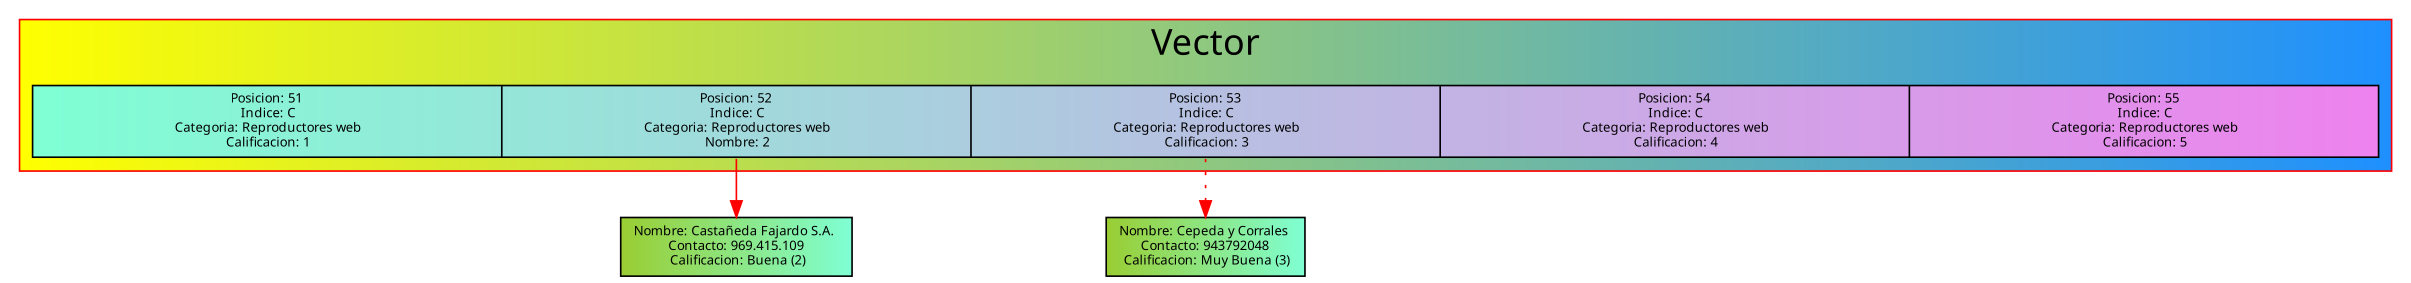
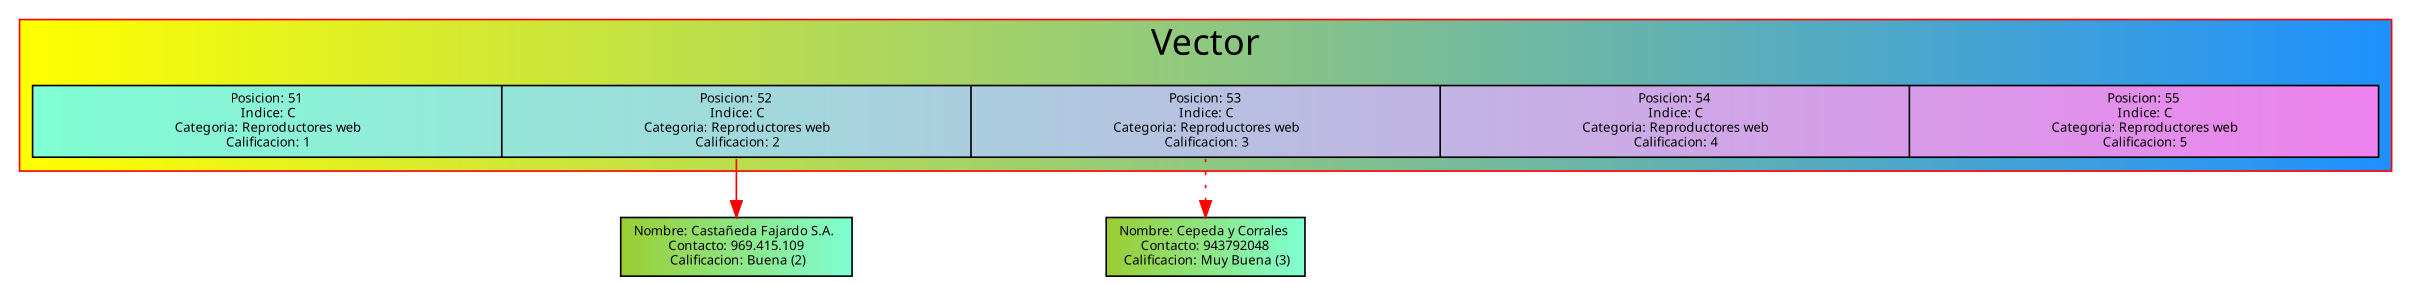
  digraph {
    color=red
    fontname=Verdana
    fontsize=22
    node [fillcolor="yellowgreen:aquamarine" fontname=Verdana fontsize=8 shape=record style=filled]
    edge [color=red]
-   n1 [fillcolor="aquamarine:violet" label="<50>Posicion: 51\n Indice: C\n Categoria: Reproductores web\n Calificacion: 1|<51>Posicion: 52\n Indice: C\n Categoria: Reproductores web\n Nombre: 2|<52>Posicion: 53\n Indice: C\n Categoria: Reproductores web\n Calificacion: 3|<53>Posicion: 54\n Indice: C\n Categoria: Reproductores web\n Calificacion: 4|<54>Posicion: 55\n Indice: C\n Categoria: Reproductores web\n Calificacion: 5" width=20]
+   n1 [fillcolor="aquamarine:violet" label="<50>Posicion: 51\n Indice: C\n Categoria: Reproductores web\n Calificacion: 1|<51>Posicion: 52\n Indice: C\n Categoria: Reproductores web\n Calificacion: 2|<52>Posicion: 53\n Indice: C\n Categoria: Reproductores web\n Calificacion: 3|<53>Posicion: 54\n Indice: C\n Categoria: Reproductores web\n Calificacion: 4|<54>Posicion: 55\n Indice: C\n Categoria: Reproductores web\n Calificacion: 5" width=20]
    n2 [label="Nombre: Castañeda Fajardo S.A. \n Contacto: 969.415.109 \n Calificacion: Buena (2)"]
    n3 [label="Nombre: Cepeda y Corrales \n Contacto: 943792048 \n Calificacion: Muy Buena (3)"]
    subgraph cluster_1 {
      bgcolor="yellow:dodgerblue"
      label=Vector
      n1
    }
    n1 -> n2 [tailport=51 style=solid]
    n1 -> n3 [tailport=52 style=dotted]
  }
